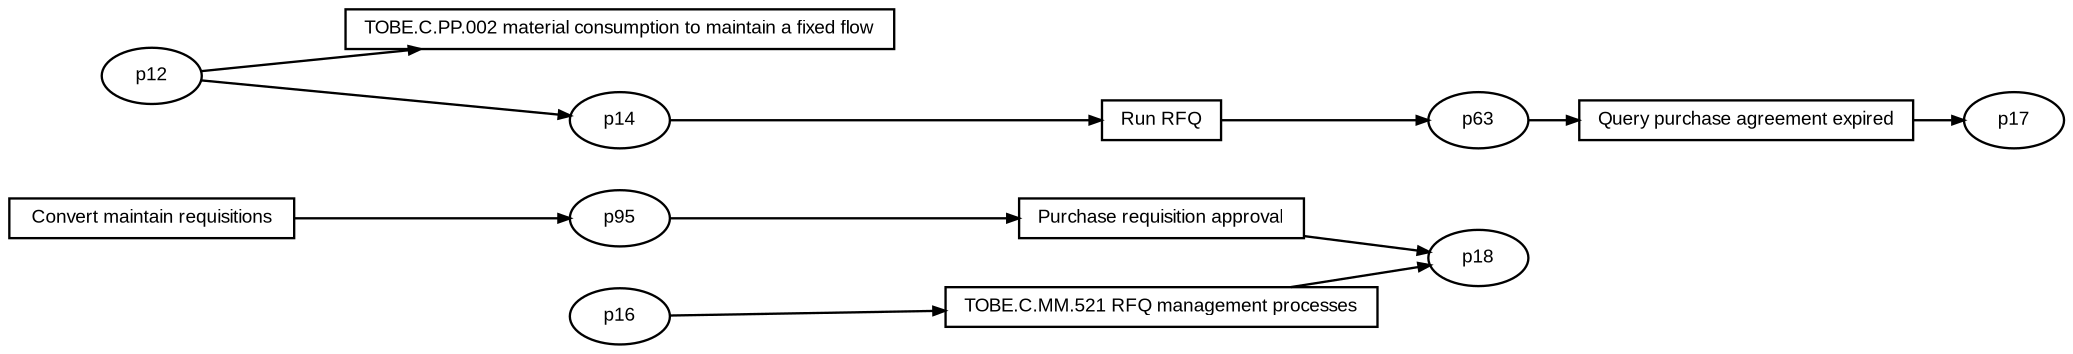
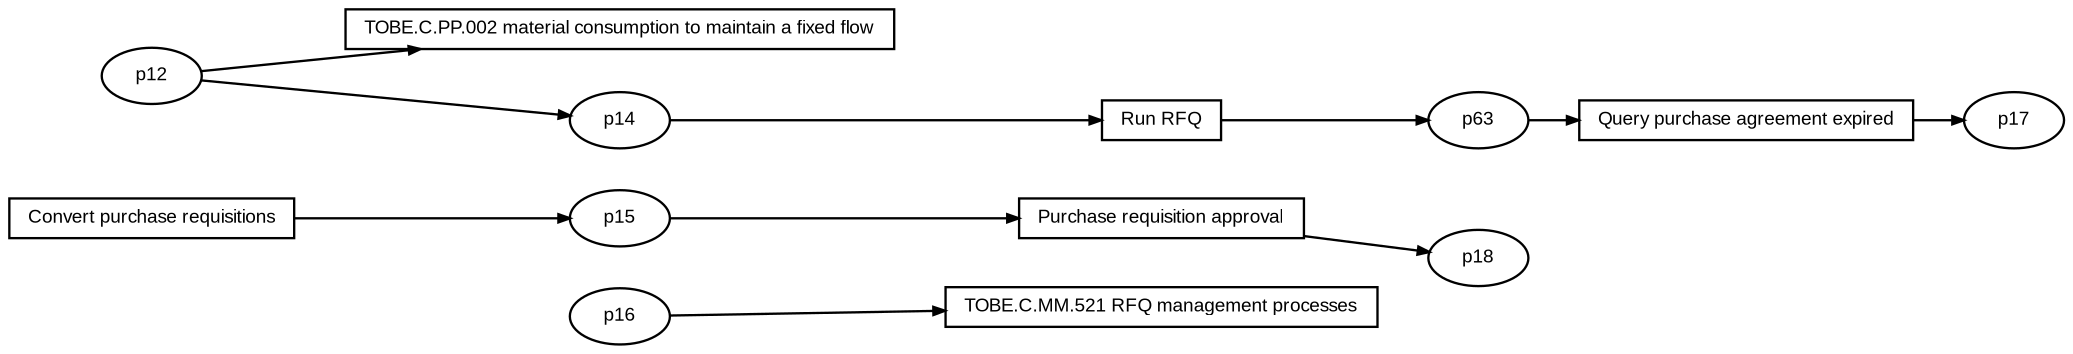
  digraph {
    fontname=Arial
    fontsize=8
    rankdir=LR
    ranksep=.3
    remincross=true
    node [fontname=Arial fontsize=8 shape=oval]
    edge [arrowsize=0.5]
    n1 [height=.2 label="TOBE.C.MM.521 RFQ management processes" shape=box width=.2]
    n2 [height=.2 label=p18 width=.2]
    n3 [height=.2 label="Query purchase agreement expired" shape=box width=.2]
    n4 [height=.2 label=p17 width=.2]
-   n5 [height=.2 label="Convert maintain requisitions" shape=box width=.2]
-   n6 [height=.2 label=p95 width=.2]
+   n5 [height=.2 label="Convert purchase requisitions" shape=box width=.2]
+   n6 [height=.2 label=p15 width=.2]
    n7 [height=.2 label="Purchase requisition approval" shape=box width=.2]
    n8 [height=.2 label="Run RFQ" shape=box width=.2]
    n9 [height=.2 label=p63 width=.2]
    n10 [height=.2 label=p16 width=.2]
    n11 [height=.2 label="TOBE.C.PP.002 material consumption to maintain a fixed flow" shape=box width=.2]
    n12 [height=.2 label=p14 width=.2]
    n13 [height=.2 label=p12 width=.2]
-   n1 -> n2
    n3 -> n4
    n5 -> n6
    n6 -> n7
    n7 -> n2
    n8 -> n9
    n9 -> n3
    n10 -> n1
    n12 -> n8
    n13 -> n11
    n13 -> n12
  }
